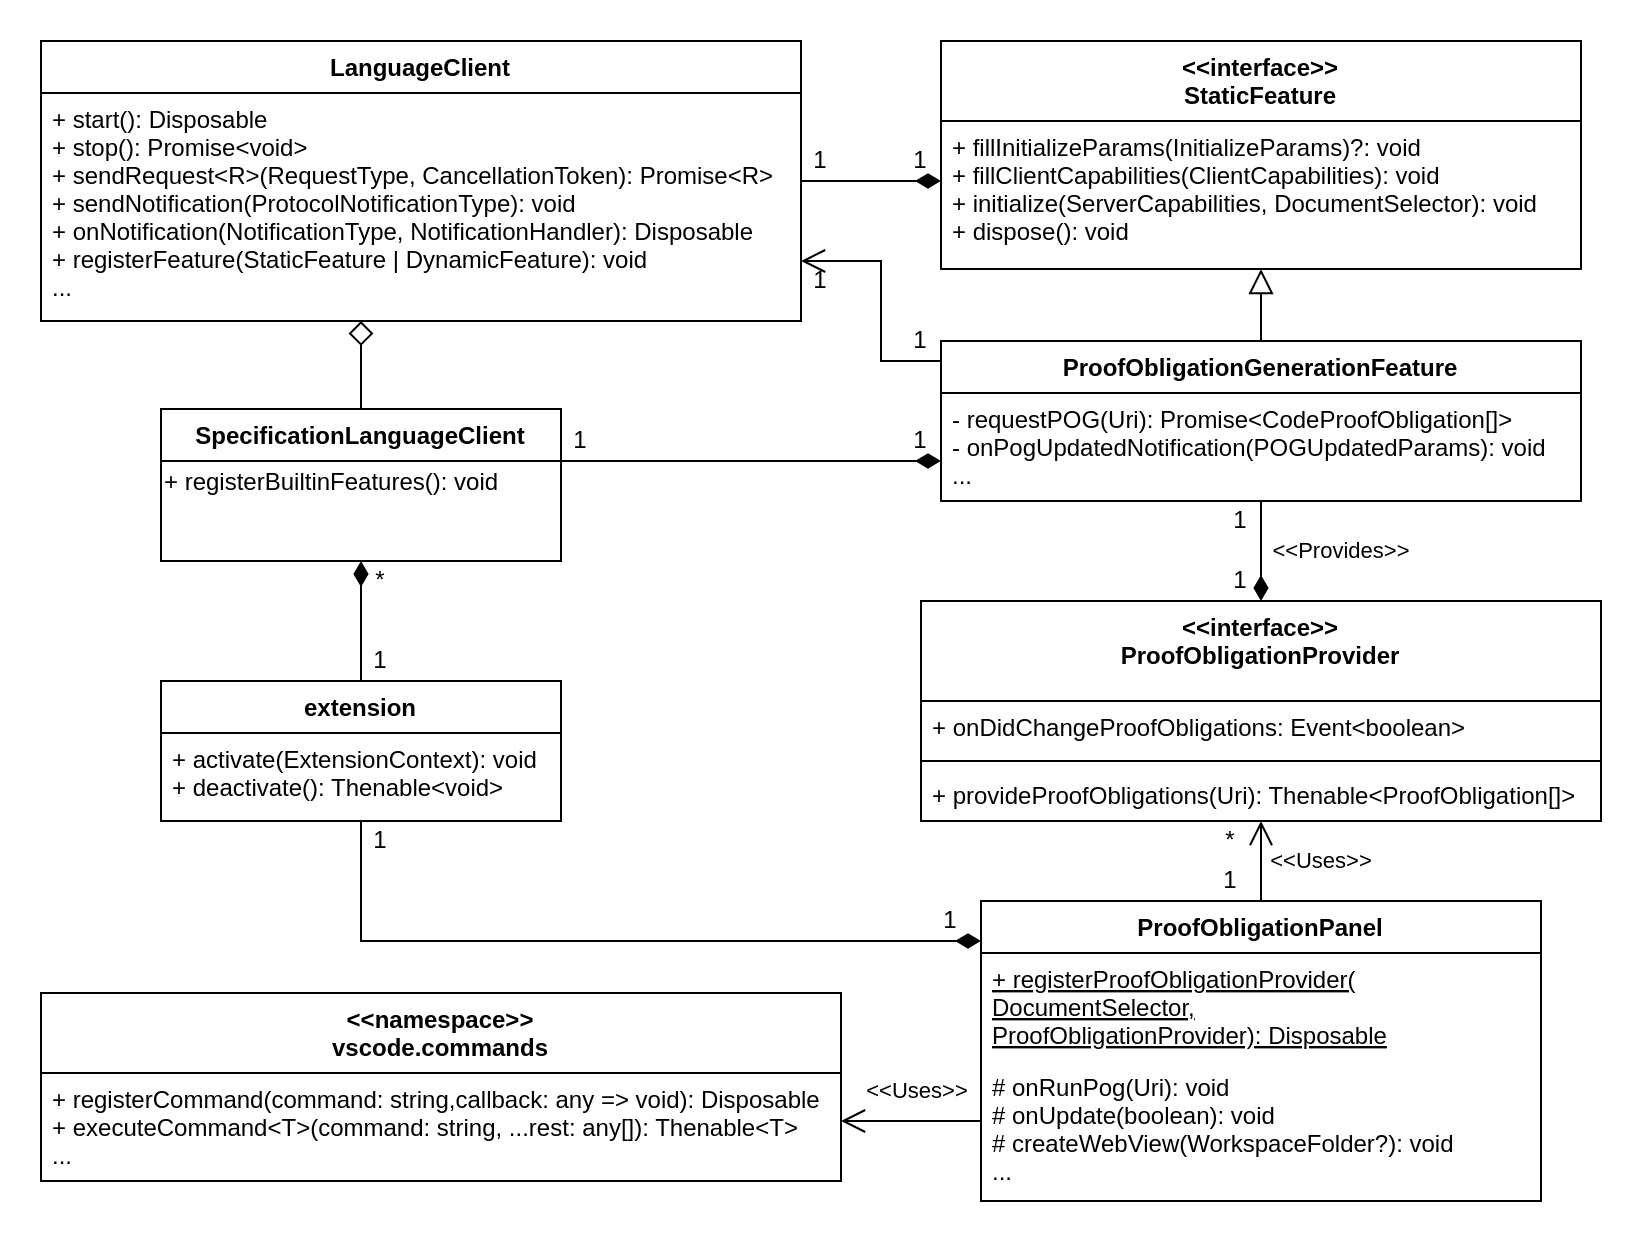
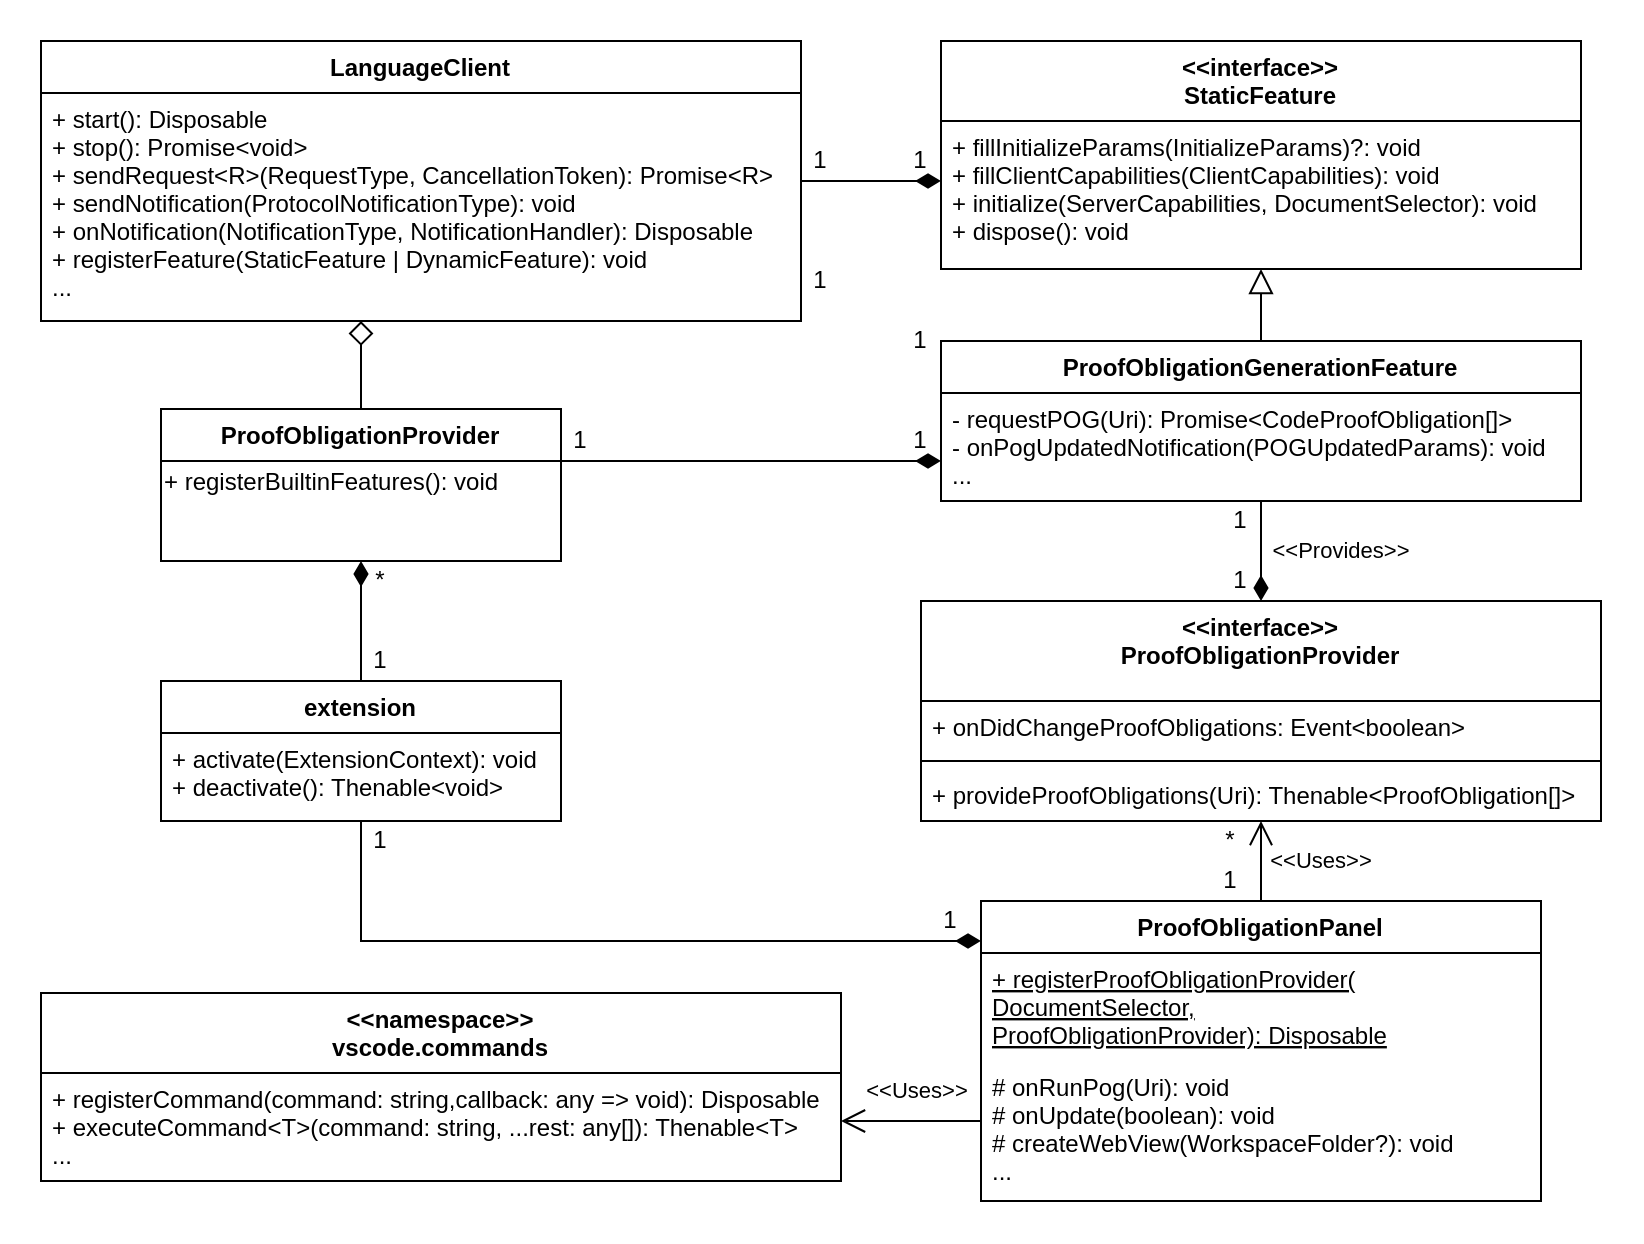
  <mxCell id="0" />
  <mxCell id="1" parent="0" />
  <mxCell id="2" style="edgeStyle=orthogonalEdgeStyle;rounded=0;orthogonalLoop=1;jettySize=auto;html=1;endArrow=diamondThin;endFill=1;strokeWidth=1;endSize=10;startSize=10;" parent="1" source="3" target="8" edge="1"><mxGeometry relative="1" as="geometry"><Array as="points"><mxPoint x="380" y="70" /><mxPoint x="380" y="70" /></Array></mxGeometry></mxCell>
  <mxCell id="3" value="LanguageClient" style="swimlane;fontStyle=1;align=center;verticalAlign=top;childLayout=stackLayout;horizontal=1;startSize=26;horizontalStack=0;resizeParent=1;resizeParentMax=0;resizeLast=0;collapsible=1;marginBottom=0;" parent="1" vertex="1"><mxGeometry x="20" y="20" width="380" height="140" as="geometry" /></mxCell>
  <mxCell id="4" value="+ start(): Disposable&#10;+ stop(): Promise&lt;void&gt;&#10;+ sendRequest&lt;R&gt;(RequestType, CancellationToken): Promise&lt;R&gt;&#10;+ sendNotification(ProtocolNotificationType): void&#10;+ onNotification(NotificationType, NotificationHandler): Disposable&#10;+ registerFeature(StaticFeature | DynamicFeature): void&#10;..." style="text;strokeColor=none;fillColor=none;align=left;verticalAlign=top;spacingLeft=4;spacingRight=4;overflow=hidden;rotatable=0;points=[[0,0.5],[1,0.5]];portConstraint=eastwest;" parent="3" vertex="1"><mxGeometry y="26" width="380" height="114" as="geometry" /></mxCell>
  <mxCell id="5" style="edgeStyle=orthogonalEdgeStyle;rounded=0;orthogonalLoop=1;jettySize=auto;html=1;endArrow=diamond;endFill=0;endSize=10;startSize=10;" parent="1" source="6" target="3" edge="1"><mxGeometry relative="1" as="geometry"><Array as="points"><mxPoint x="180" y="180" /><mxPoint x="180" y="180" /></Array></mxGeometry></mxCell>
- <mxCell id="6" value="SpecificationLanguageClient" style="swimlane;fontStyle=1;align=center;verticalAlign=top;childLayout=stackLayout;horizontal=1;startSize=26;horizontalStack=0;resizeParent=1;resizeParentMax=0;resizeLast=0;collapsible=1;marginBottom=0;" parent="1" vertex="1"><mxGeometry x="80" y="204" width="200" height="76" as="geometry" /></mxCell>
+ <mxCell id="6" value="ProofObligationProvider" style="swimlane;fontStyle=1;align=center;verticalAlign=top;childLayout=stackLayout;horizontal=1;startSize=26;horizontalStack=0;resizeParent=1;resizeParentMax=0;resizeLast=0;collapsible=1;marginBottom=0;" parent="1" vertex="1"><mxGeometry x="80" y="204" width="200" height="76" as="geometry" /></mxCell>
  <mxCell id="7" value="+ registerBuiltinFeatures(): void&lt;br&gt;&lt;br&gt;&lt;br&gt;" style="text;html=1;align=left;verticalAlign=middle;resizable=0;points=[];autosize=1;strokeColor=none;fillColor=none;" parent="6" vertex="1"><mxGeometry y="26" width="200" height="50" as="geometry" /></mxCell>
  <mxCell id="8" value="&lt;&lt;interface&gt;&gt;&#10;StaticFeature" style="swimlane;fontStyle=1;align=center;verticalAlign=top;childLayout=stackLayout;horizontal=1;startSize=40;horizontalStack=0;resizeParent=1;resizeParentMax=0;resizeLast=0;collapsible=1;marginBottom=0;" parent="1" vertex="1"><mxGeometry x="470" y="20" width="320" height="114" as="geometry" /></mxCell>
  <mxCell id="9" value="+ fillInitializeParams(InitializeParams)?: void&#10;+ fillClientCapabilities(ClientCapabilities): void&#10;+ initialize(ServerCapabilities, DocumentSelector): void&#10;+ dispose(): void" style="text;strokeColor=none;fillColor=none;align=left;verticalAlign=top;spacingLeft=4;spacingRight=4;overflow=hidden;rotatable=0;points=[[0,0.5],[1,0.5]];portConstraint=eastwest;" parent="8" vertex="1"><mxGeometry y="40" width="320" height="74" as="geometry" /></mxCell>
  <mxCell id="10" style="edgeStyle=orthogonalEdgeStyle;rounded=0;orthogonalLoop=1;jettySize=auto;html=1;endArrow=block;endFill=0;startSize=10;endSize=10;strokeWidth=1;" parent="1" source="13" target="8" edge="1"><mxGeometry relative="1" as="geometry"><Array as="points"><mxPoint x="630" y="150" /><mxPoint x="630" y="150" /></Array></mxGeometry></mxCell>
  <mxCell id="11" value="&amp;lt;&amp;lt;Provides&amp;gt;&amp;gt;" style="edgeStyle=orthogonalEdgeStyle;rounded=0;orthogonalLoop=1;jettySize=auto;html=1;endArrow=diamondThin;endFill=1;startSize=10;endSize=10;strokeWidth=1;" parent="1" source="13" target="15" edge="1"><mxGeometry y="40" relative="1" as="geometry"><Array as="points"><mxPoint x="630" y="270" /><mxPoint x="630" y="270" /></Array><mxPoint as="offset" /></mxGeometry></mxCell>
- <mxCell id="12" style="edgeStyle=orthogonalEdgeStyle;rounded=0;orthogonalLoop=1;jettySize=auto;html=1;endArrow=open;endFill=0;startSize=10;endSize=10;strokeWidth=1;" parent="1" source="13" target="3" edge="1"><mxGeometry relative="1" as="geometry"><Array as="points"><mxPoint x="440" y="180" /><mxPoint x="440" y="130" /></Array></mxGeometry></mxCell>
  <mxCell id="13" value="ProofObligationGenerationFeature" style="swimlane;fontStyle=1;align=center;verticalAlign=top;childLayout=stackLayout;horizontal=1;startSize=26;horizontalStack=0;resizeParent=1;resizeParentMax=0;resizeLast=0;collapsible=1;marginBottom=0;" parent="1" vertex="1"><mxGeometry x="470" y="170" width="320" height="80" as="geometry" /></mxCell>
  <mxCell id="14" value="- requestPOG(Uri): Promise&lt;CodeProofObligation[]&gt;&#10;- onPogUpdatedNotification(POGUpdatedParams): void&#10;..." style="text;strokeColor=none;fillColor=none;align=left;verticalAlign=top;spacingLeft=4;spacingRight=4;overflow=hidden;rotatable=0;points=[[0,0.5],[1,0.5]];portConstraint=eastwest;" parent="13" vertex="1"><mxGeometry y="26" width="320" height="54" as="geometry" /></mxCell>
  <mxCell id="15" value="&lt;&lt;interface&gt;&gt;&#10;ProofObligationProvider" style="swimlane;fontStyle=1;align=center;verticalAlign=top;childLayout=stackLayout;horizontal=1;startSize=50;horizontalStack=0;resizeParent=1;resizeParentMax=0;resizeLast=0;collapsible=1;marginBottom=0;" parent="1" vertex="1"><mxGeometry x="460" y="300" width="340" height="110" as="geometry" /></mxCell>
  <mxCell id="16" value="+ onDidChangeProofObligations: Event&lt;boolean&gt;" style="text;strokeColor=none;fillColor=none;align=left;verticalAlign=top;spacingLeft=4;spacingRight=4;overflow=hidden;rotatable=0;points=[[0,0.5],[1,0.5]];portConstraint=eastwest;" parent="15" vertex="1"><mxGeometry y="50" width="340" height="26" as="geometry" /></mxCell>
  <mxCell id="17" value="" style="line;strokeWidth=1;fillColor=none;align=left;verticalAlign=middle;spacingTop=-1;spacingLeft=3;spacingRight=3;rotatable=0;labelPosition=right;points=[];portConstraint=eastwest;" parent="15" vertex="1"><mxGeometry y="76" width="340" height="8" as="geometry" /></mxCell>
  <mxCell id="18" value="+ provideProofObligations(Uri): Thenable&lt;ProofObligation[]&gt;" style="text;strokeColor=none;fillColor=none;align=left;verticalAlign=top;spacingLeft=4;spacingRight=4;overflow=hidden;rotatable=0;points=[[0,0.5],[1,0.5]];portConstraint=eastwest;" parent="15" vertex="1"><mxGeometry y="84" width="340" height="26" as="geometry" /></mxCell>
  <mxCell id="19" value="&amp;lt;&amp;lt;Uses&amp;gt;&amp;gt;" style="edgeStyle=orthogonalEdgeStyle;rounded=0;orthogonalLoop=1;jettySize=auto;html=1;endArrow=open;endFill=0;startSize=10;endSize=10;strokeWidth=1;" parent="1" source="20" target="15" edge="1"><mxGeometry y="-30" relative="1" as="geometry"><mxPoint as="offset" /></mxGeometry></mxCell>
  <mxCell id="20" value="ProofObligationPanel" style="swimlane;fontStyle=1;align=center;verticalAlign=top;childLayout=stackLayout;horizontal=1;startSize=26;horizontalStack=0;resizeParent=1;resizeParentMax=0;resizeLast=0;collapsible=1;marginBottom=0;" parent="1" vertex="1"><mxGeometry x="490" y="450" width="280" height="150" as="geometry" /></mxCell>
  <mxCell id="21" value="+ registerProofObligationProvider(&#10;DocumentSelector,&#10;ProofObligationProvider): Disposable&#10;" style="text;strokeColor=none;fillColor=none;align=left;verticalAlign=top;spacingLeft=4;spacingRight=4;overflow=hidden;rotatable=0;points=[[0,0.5],[1,0.5]];portConstraint=eastwest;fontStyle=4" vertex="1" parent="20"><mxGeometry y="26" width="280" height="54" as="geometry" /></mxCell>
  <mxCell id="22" value="# onRunPog(Uri): void&#10;# onUpdate(boolean): void&#10;# createWebView(WorkspaceFolder?): void&#10;..." style="text;strokeColor=none;fillColor=none;align=left;verticalAlign=top;spacingLeft=4;spacingRight=4;overflow=hidden;rotatable=0;points=[[0,0.5],[1,0.5]];portConstraint=eastwest;" parent="20" vertex="1"><mxGeometry y="80" width="280" height="70" as="geometry" /></mxCell>
  <mxCell id="23" style="edgeStyle=orthogonalEdgeStyle;rounded=0;orthogonalLoop=1;jettySize=auto;html=1;endArrow=diamondThin;endFill=1;strokeWidth=1;endSize=10;startSize=10;" parent="1" source="6" target="13" edge="1"><mxGeometry relative="1" as="geometry"><mxPoint x="360" y="90" as="sourcePoint" /><mxPoint x="470" y="80" as="targetPoint" /><Array as="points"><mxPoint x="360" y="230" /><mxPoint x="360" y="230" /></Array></mxGeometry></mxCell>
  <mxCell id="24" value="extension" style="swimlane;fontStyle=1;align=center;verticalAlign=top;childLayout=stackLayout;horizontal=1;startSize=26;horizontalStack=0;resizeParent=1;resizeParentMax=0;resizeLast=0;collapsible=1;marginBottom=0;" parent="1" vertex="1"><mxGeometry x="80" y="340" width="200" height="70" as="geometry" /></mxCell>
  <mxCell id="25" value="+ activate(ExtensionContext): void&#10;+ deactivate(): Thenable&lt;void&gt;" style="text;strokeColor=none;fillColor=none;align=left;verticalAlign=top;spacingLeft=4;spacingRight=4;overflow=hidden;rotatable=0;points=[[0,0.5],[1,0.5]];portConstraint=eastwest;" parent="24" vertex="1"><mxGeometry y="26" width="200" height="44" as="geometry" /></mxCell>
  <mxCell id="26" style="edgeStyle=orthogonalEdgeStyle;rounded=0;orthogonalLoop=1;jettySize=auto;html=1;endArrow=diamondThin;endFill=1;strokeWidth=1;endSize=10;startSize=10;exitX=0.5;exitY=0;exitDx=0;exitDy=0;entryX=0.5;entryY=1;entryDx=0;entryDy=0;" parent="1" source="24" target="6" edge="1"><mxGeometry relative="1" as="geometry"><mxPoint x="290" y="220" as="sourcePoint" /><mxPoint x="457.5" y="220" as="targetPoint" /><Array as="points"><mxPoint x="180" y="320" /><mxPoint x="180" y="320" /></Array></mxGeometry></mxCell>
  <mxCell id="27" style="edgeStyle=orthogonalEdgeStyle;rounded=0;orthogonalLoop=1;jettySize=auto;html=1;endArrow=diamondThin;endFill=1;strokeWidth=1;endSize=10;startSize=10;" parent="1" source="24" target="20" edge="1"><mxGeometry relative="1" as="geometry"><mxPoint x="190" y="400" as="sourcePoint" /><mxPoint x="190" y="280" as="targetPoint" /><Array as="points"><mxPoint x="180" y="470" /></Array></mxGeometry></mxCell>
  <mxCell id="28" value="1" style="text;html=1;strokeColor=none;fillColor=none;align=center;verticalAlign=middle;whiteSpace=wrap;rounded=0;" parent="1" vertex="1"><mxGeometry x="605" y="430" width="20" height="20" as="geometry" /></mxCell>
  <mxCell id="29" value="*" style="text;html=1;strokeColor=none;fillColor=none;align=center;verticalAlign=middle;whiteSpace=wrap;rounded=0;" parent="1" vertex="1"><mxGeometry x="605" y="410" width="20" height="20" as="geometry" /></mxCell>
  <mxCell id="30" value="1" style="text;html=1;strokeColor=none;fillColor=none;align=center;verticalAlign=middle;whiteSpace=wrap;rounded=0;" parent="1" vertex="1"><mxGeometry x="610" y="250" width="20" height="20" as="geometry" /></mxCell>
  <mxCell id="31" value="1" style="text;html=1;strokeColor=none;fillColor=none;align=center;verticalAlign=middle;whiteSpace=wrap;rounded=0;" parent="1" vertex="1"><mxGeometry x="610" y="280" width="20" height="20" as="geometry" /></mxCell>
  <mxCell id="32" value="1" style="text;html=1;strokeColor=none;fillColor=none;align=center;verticalAlign=middle;whiteSpace=wrap;rounded=0;" parent="1" vertex="1"><mxGeometry x="280" y="210" width="20" height="20" as="geometry" /></mxCell>
  <mxCell id="33" value="1" style="text;html=1;strokeColor=none;fillColor=none;align=center;verticalAlign=middle;whiteSpace=wrap;rounded=0;" parent="1" vertex="1"><mxGeometry x="450" y="210" width="20" height="20" as="geometry" /></mxCell>
  <mxCell id="34" value="1" style="text;html=1;strokeColor=none;fillColor=none;align=center;verticalAlign=middle;whiteSpace=wrap;rounded=0;" parent="1" vertex="1"><mxGeometry x="180" y="320" width="20" height="20" as="geometry" /></mxCell>
  <mxCell id="35" value="*" style="text;html=1;strokeColor=none;fillColor=none;align=center;verticalAlign=middle;whiteSpace=wrap;rounded=0;" parent="1" vertex="1"><mxGeometry x="180" y="280" width="20" height="20" as="geometry" /></mxCell>
  <mxCell id="36" value="&lt;&lt;namespace&gt;&gt;&#10;vscode.commands" style="swimlane;fontStyle=1;align=center;verticalAlign=top;childLayout=stackLayout;horizontal=1;startSize=40;horizontalStack=0;resizeParent=1;resizeParentMax=0;resizeLast=0;collapsible=1;marginBottom=0;strokeWidth=1;perimeterSpacing=0;" parent="1" vertex="1"><mxGeometry x="20" y="496" width="400" height="94" as="geometry" /></mxCell>
  <mxCell id="37" value="+ registerCommand(command: string,callback: any =&gt; void): Disposable&#10;+ executeCommand&lt;T&gt;(command: string, ...rest: any[]): Thenable&lt;T&gt;&#10;..." style="text;strokeColor=none;fillColor=none;align=left;verticalAlign=top;spacingLeft=4;spacingRight=4;overflow=hidden;rotatable=0;points=[[0,0.5],[1,0.5]];portConstraint=eastwest;" parent="36" vertex="1"><mxGeometry y="40" width="400" height="54" as="geometry" /></mxCell>
  <mxCell id="38" value="&amp;lt;&amp;lt;Uses&amp;gt;&amp;gt;" style="edgeStyle=orthogonalEdgeStyle;rounded=0;orthogonalLoop=1;jettySize=auto;html=1;endArrow=open;endFill=0;startSize=10;endSize=10;strokeWidth=1;" parent="1" source="20" target="36" edge="1"><mxGeometry x="-0.077" y="-15" relative="1" as="geometry"><mxPoint x="635" y="460" as="sourcePoint" /><mxPoint x="400" y="530" as="targetPoint" /><mxPoint as="offset" /><Array as="points"><mxPoint x="450" y="560" /><mxPoint x="450" y="560" /></Array></mxGeometry></mxCell>
  <mxCell id="39" value="1" style="text;html=1;strokeColor=none;fillColor=none;align=center;verticalAlign=middle;whiteSpace=wrap;rounded=0;" parent="1" vertex="1"><mxGeometry x="180" y="410" width="20" height="20" as="geometry" /></mxCell>
  <mxCell id="40" value="1" style="text;html=1;strokeColor=none;fillColor=none;align=center;verticalAlign=middle;whiteSpace=wrap;rounded=0;" parent="1" vertex="1"><mxGeometry x="465" y="450" width="20" height="20" as="geometry" /></mxCell>
  <mxCell id="41" value="1" style="text;html=1;strokeColor=none;fillColor=none;align=center;verticalAlign=middle;whiteSpace=wrap;rounded=0;" parent="1" vertex="1"><mxGeometry x="450" y="160" width="20" height="20" as="geometry" /></mxCell>
  <mxCell id="42" value="1" style="text;html=1;strokeColor=none;fillColor=none;align=center;verticalAlign=middle;whiteSpace=wrap;rounded=0;" parent="1" vertex="1"><mxGeometry x="400" y="130" width="20" height="20" as="geometry" /></mxCell>
  <mxCell id="43" value="1" style="text;html=1;strokeColor=none;fillColor=none;align=center;verticalAlign=middle;whiteSpace=wrap;rounded=0;" parent="1" vertex="1"><mxGeometry x="400" y="70" width="20" height="20" as="geometry" /></mxCell>
  <mxCell id="44" value="1" style="text;html=1;strokeColor=none;fillColor=none;align=center;verticalAlign=middle;whiteSpace=wrap;rounded=0;" parent="1" vertex="1"><mxGeometry x="450" y="70" width="20" height="20" as="geometry" /></mxCell>
